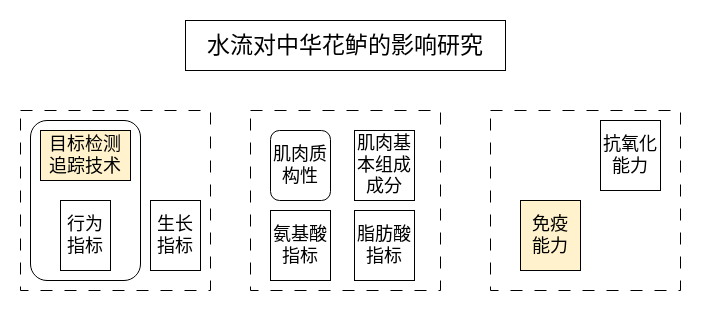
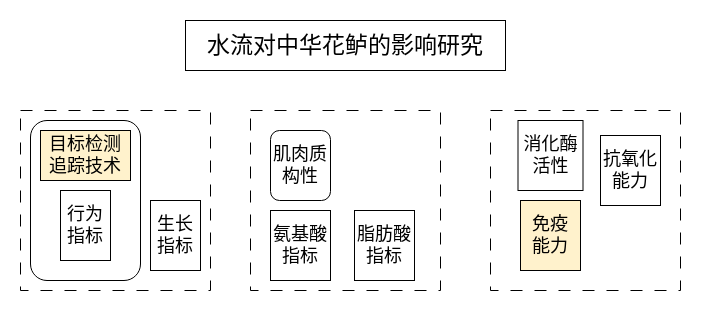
  <mxCell id="0" />
  <mxCell id="1" parent="0" />
  <mxCell id="2" value="&lt;font style=&quot;font-size: 23px;&quot; face=&quot;宋体&quot;&gt;水流对中华花鲈的影响研究&lt;/font&gt;" style="rounded=0;whiteSpace=wrap;html=1;" vertex="1" parent="1"><mxGeometry x="185" y="20" width="320" height="50" as="geometry" /></mxCell>
  <mxCell id="3" value="" style="rounded=0;whiteSpace=wrap;html=1;fillColor=none;dashed=1;dashPattern=12 12;" vertex="1" parent="1"><mxGeometry x="20" y="110" width="190" height="180" as="geometry" /></mxCell>
  <mxCell id="4" value="&lt;font style=&quot;font-size: 18px;&quot; face=&quot;宋体&quot;&gt;目标检测追踪技术&lt;/font&gt;" style="rounded=0;whiteSpace=wrap;html=1;fillColor=#fff2cc;" vertex="1" parent="1"><mxGeometry x="40" y="130" width="90" height="50" as="geometry" /></mxCell>
  <mxCell id="5" value="&lt;font face=&quot;宋体&quot; style=&quot;font-size: 18px;&quot;&gt;生长指标&lt;/font&gt;" style="rounded=0;whiteSpace=wrap;html=1;" vertex="1" parent="1"><mxGeometry x="150" y="200" width="50" height="70" as="geometry" /></mxCell>
- <mxCell id="6" value="&lt;font face=&quot;宋体&quot; style=&quot;font-size: 18px;&quot;&gt;行为指标&lt;/font&gt;" style="rounded=0;whiteSpace=wrap;html=1;" vertex="1" parent="1"><mxGeometry x="60" y="200" width="50" height="70" as="geometry" /></mxCell>
+ <mxCell id="6" value="&lt;font face=&quot;宋体&quot; style=&quot;font-size: 18px;&quot;&gt;行为指标&lt;/font&gt;" style="rounded=0;whiteSpace=wrap;html=1;" vertex="1" parent="1"><mxGeometry x="60" y="190" width="50" height="70" as="geometry" /></mxCell>
  <mxCell id="7" value="" style="rounded=1;whiteSpace=wrap;html=1;fillColor=none;" vertex="1" parent="1"><mxGeometry x="30" y="120" width="110" height="160" as="geometry" /></mxCell>
  <mxCell id="8" value="" style="rounded=0;whiteSpace=wrap;html=1;fillColor=none;dashed=1;dashPattern=12 12;" vertex="1" parent="1"><mxGeometry x="250" y="110" width="190" height="180" as="geometry" /></mxCell>
  <mxCell id="9" value="" style="rounded=0;whiteSpace=wrap;html=1;fillColor=none;dashed=1;dashPattern=12 12;" vertex="1" parent="1"><mxGeometry x="490" y="110" width="190" height="180" as="geometry" /></mxCell>
  <mxCell id="10" value="&lt;font face=&quot;宋体&quot; style=&quot;font-size: 18px;&quot;&gt;肌肉质构性&lt;/font&gt;" style="whiteSpace=wrap;html=1;rounded=1;" vertex="1" parent="1"><mxGeometry x="270" y="130" width="60" height="70" as="geometry" /></mxCell>
- <mxCell id="11" value="&lt;font face=&quot;宋体&quot; style=&quot;font-size: 18px;&quot;&gt;肌肉基本组成成分&lt;/font&gt;" style="rounded=0;whiteSpace=wrap;html=1;" vertex="1" parent="1"><mxGeometry x="354" y="130" width="60" height="70" as="geometry" /></mxCell>
  <mxCell id="12" value="&lt;font face=&quot;宋体&quot; style=&quot;font-size: 18px;&quot;&gt;氨基酸指标&lt;/font&gt;" style="rounded=0;whiteSpace=wrap;html=1;" vertex="1" parent="1"><mxGeometry x="270" y="210" width="60" height="70" as="geometry" /></mxCell>
  <mxCell id="13" value="&lt;font face=&quot;宋体&quot; style=&quot;font-size: 18px;&quot;&gt;脂肪酸指标&lt;/font&gt;" style="rounded=0;whiteSpace=wrap;html=1;" vertex="1" parent="1"><mxGeometry x="354" y="210" width="60" height="70" as="geometry" /></mxCell>
- <mxCell id="15" value="&lt;font face=&quot;宋体&quot; style=&quot;font-size: 18px;&quot;&gt;抗氧化能力&lt;/font&gt;" style="rounded=0;whiteSpace=wrap;html=1;" vertex="1" parent="1"><mxGeometry x="600" y="120" width="60" height="70" as="geometry" /></mxCell>
+ <mxCell id="14" value="&lt;font face=&quot;宋体&quot; style=&quot;font-size: 18px;&quot;&gt;消化酶活性&lt;/font&gt;" style="rounded=0;whiteSpace=wrap;html=1;" vertex="1" parent="1"><mxGeometry x="517.5" y="120" width="65" height="70" as="geometry" /></mxCell>
+ <mxCell id="15" value="&lt;font face=&quot;宋体&quot; style=&quot;font-size: 18px;&quot;&gt;抗氧化能力&lt;/font&gt;" style="rounded=0;whiteSpace=wrap;html=1;" vertex="1" parent="1"><mxGeometry x="600" y="135" width="60" height="70" as="geometry" /></mxCell>
  <mxCell id="16" value="&lt;font face=&quot;宋体&quot; style=&quot;font-size: 18px;&quot;&gt;免疫&lt;br&gt;能力&lt;/font&gt;" style="rounded=0;whiteSpace=wrap;html=1;fillColor=#fff2cc;" vertex="1" parent="1"><mxGeometry x="520" y="200" width="60" height="70" as="geometry" /></mxCell>
